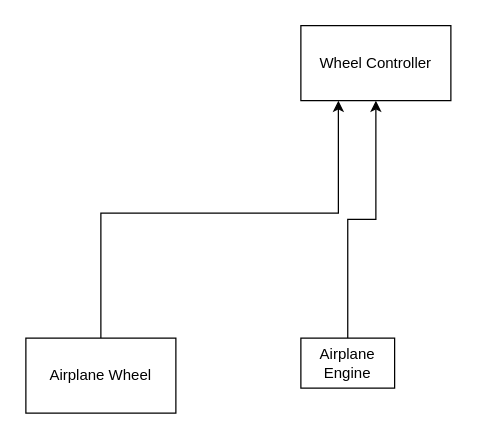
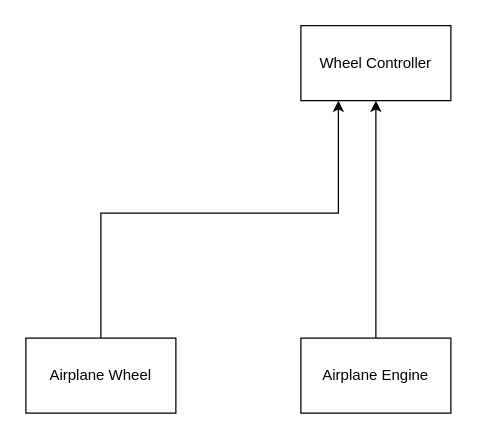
  <mxCell id="0" />
  <mxCell id="1" parent="0" />
  <mxCell id="2" value="Wheel Controller" style="rounded=0;whiteSpace=wrap;html=1;" vertex="1" parent="1"><mxGeometry x="240" y="20" width="120" height="60" as="geometry" /></mxCell>
  <mxCell id="3" style="edgeStyle=orthogonalEdgeStyle;rounded=0;orthogonalLoop=1;jettySize=auto;html=1;entryX=0.5;entryY=1;entryDx=0;entryDy=0;" edge="1" parent="1" source="4" target="2"><mxGeometry relative="1" as="geometry" /></mxCell>
- <mxCell id="4" value="Airplane Engine" style="rounded=0;whiteSpace=wrap;html=1;" vertex="1" parent="1"><mxGeometry x="240" y="270" width="75" height="40" as="geometry" /></mxCell>
+ <mxCell id="4" value="Airplane Engine" style="rounded=0;whiteSpace=wrap;html=1;" vertex="1" parent="1"><mxGeometry x="240" y="270" width="120" height="60" as="geometry" /></mxCell>
  <mxCell id="5" style="edgeStyle=orthogonalEdgeStyle;rounded=0;orthogonalLoop=1;jettySize=auto;html=1;entryX=0.25;entryY=1;entryDx=0;entryDy=0;" edge="1" parent="1" source="6" target="2"><mxGeometry relative="1" as="geometry"><Array as="points"><mxPoint x="80" y="170" /><mxPoint x="270" y="170" /></Array></mxGeometry></mxCell>
  <mxCell id="6" value="Airplane Wheel" style="rounded=0;whiteSpace=wrap;html=1;" vertex="1" parent="1"><mxGeometry x="20" y="270" width="120" height="60" as="geometry" /></mxCell>
